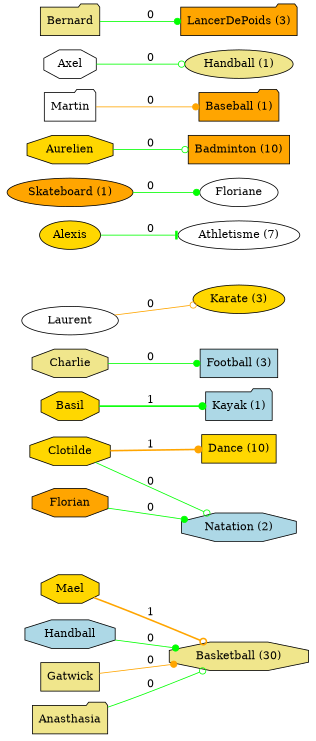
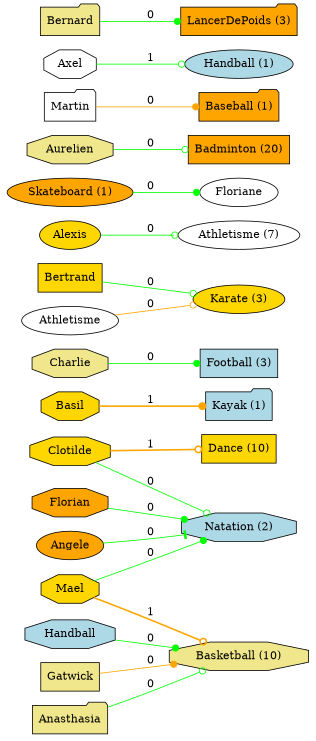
  digraph {
    rankdir=LR
    node [fillcolor=gold shape=octagon style=filled]
    edge [arrowhead=dot color=green penwidth=1.0 style=bold]
-   "Basketball (10)" [fillcolor=khaki label="Basketball (30)"]
+   "Basketball (10)" [fillcolor=khaki]
    Mael
    "Natation (2)" [fillcolor=lightblue]
    Florian [fillcolor=orange]
    Clotilde
    "Dance (10)" [shape=box]
+   Angele [fillcolor=orange shape=ellipse]
    "Kayak (1)" [fillcolor=lightblue shape=folder]
    Basil
    "Football (3)" [fillcolor=lightblue shape=box]
+   Bertrand [shape=box]
    "Karate (3)" [shape=ellipse]
    Charlie [fillcolor=khaki]
    Anasthasia [fillcolor=khaki shape=folder]
    n15 [fillcolor=lightblue label=Handball]
    Alexis [shape=ellipse]
    n17 [fillcolor=white label="Athletisme (7)" shape=ellipse]
    Floriane [fillcolor=white shape=ellipse]
    "Skateboard (1)" [fillcolor=orange shape=ellipse]
-   Aurelien
-   "Badminton (20)" [fillcolor=orange shape=box label="Badminton (10)"]
+   Aurelien [fillcolor=khaki]
+   "Badminton (20)" [fillcolor=orange shape=box]
    Martin [fillcolor=white shape=folder]
    "Baseball (1)" [fillcolor=orange shape=folder]
    Axel [fillcolor=white]
-   "Handball (1)" [fillcolor=khaki shape=ellipse]
+   "Handball (1)" [fillcolor=lightblue shape=ellipse]
    Gatwick [fillcolor=khaki shape=box]
-   Laurent [fillcolor=white shape=ellipse]
+   Laurent [fillcolor=white shape=ellipse label=Athletisme]
    Bernard [fillcolor=khaki shape=folder]
    n29 [fillcolor=orange label="LancerDePoids (3)" shape=folder]
    Mael -> "Basketball (10)" [arrowhead=odot color=orange label=1 penwidth=2.0 style=solid]
+   Mael -> "Natation (2)" [label=0]
    Florian -> "Natation (2)" [label=0]
    Clotilde -> "Natation (2)" [arrowhead=odot label=0 style=solid]
-   Clotilde -> "Dance (10)" [color=orange label=1 penwidth=2.0]
-   Basil -> "Kayak (1)" [label=1 penwidth=2.0 style=solid]
+   Clotilde -> "Dance (10)" [arrowhead=odot color=orange label=1 penwidth=2.0]
+   Angele -> "Natation (2)" [arrowhead=tee label=0]
+   Basil -> "Kayak (1)" [color=orange label=1 penwidth=2.0 style=solid]
+   Bertrand -> "Karate (3)" [arrowhead=odot label=0]
    Charlie -> "Football (3)" [label=0 style=solid]
    Anasthasia -> "Basketball (10)" [arrowhead=odot label=0]
    n15 -> "Basketball (10)" [label=0 style=solid]
-   Alexis -> n17 [arrowhead=tee label=0]
+   Alexis -> n17 [arrowhead=odot label=0]
    "Skateboard (1)" -> Floriane [label=0]
    Aurelien -> "Badminton (20)" [arrowhead=odot label=0]
    Martin -> "Baseball (1)" [color=orange label=0]
-   Axel -> "Handball (1)" [arrowhead=odot label=0 style=solid]
+   Axel -> "Handball (1)" [arrowhead=odot label=1 style=solid]
    Gatwick -> "Basketball (10)" [color=orange label=0]
    Laurent -> "Karate (3)" [arrowhead=odot color=orange label=0 style=solid]
    Bernard -> n29 [label=0 style=solid]
  }
